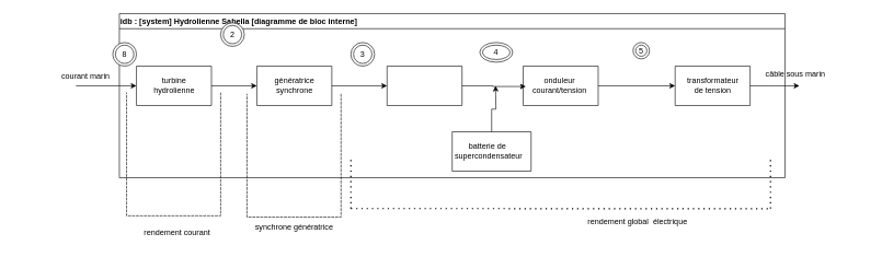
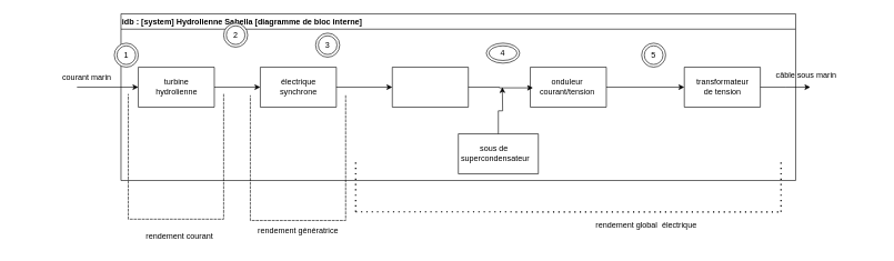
  <mxCell id="0" />
  <mxCell id="1" parent="0" />
  <mxCell id="2" value="idb : [system] Hydrolienne Sabella [diagramme de bloc interne]" style="swimlane;whiteSpace=wrap;html=1;align=left;" vertex="1" parent="1"><mxGeometry x="181" y="20" width="1012" height="250" as="geometry"><mxRectangle x="310" y="180" width="140" height="30" as="alternateBounds" /></mxGeometry></mxCell>
  <mxCell id="3" style="edgeStyle=orthogonalEdgeStyle;rounded=0;orthogonalLoop=1;jettySize=auto;html=1;exitX=1;exitY=0.5;exitDx=0;exitDy=0;entryX=0;entryY=0.5;entryDx=0;entryDy=0;" edge="1" parent="2" source="4" target="7"><mxGeometry relative="1" as="geometry" /></mxCell>
  <mxCell id="4" value="" style="swimlane;startSize=0;" vertex="1" parent="2"><mxGeometry x="26" y="80" width="114" height="60" as="geometry" /></mxCell>
  <mxCell id="5" value="turbine&lt;br&gt;hydrolienne" style="text;html=1;align=center;verticalAlign=middle;resizable=0;points=[];autosize=1;strokeColor=none;fillColor=none;" vertex="1" parent="4"><mxGeometry x="12" y="10" width="90" height="40" as="geometry" /></mxCell>
  <mxCell id="6" style="edgeStyle=orthogonalEdgeStyle;rounded=0;orthogonalLoop=1;jettySize=auto;html=1;exitX=1;exitY=0.5;exitDx=0;exitDy=0;entryX=0;entryY=0.5;entryDx=0;entryDy=0;" edge="1" parent="2" source="7" target="19"><mxGeometry relative="1" as="geometry" /></mxCell>
  <mxCell id="7" value="" style="swimlane;startSize=0;" vertex="1" parent="2"><mxGeometry x="209" y="80" width="114" height="60" as="geometry" /></mxCell>
- <mxCell id="8" value="génératrice&lt;br&gt;synchrone" style="text;html=1;align=center;verticalAlign=middle;resizable=0;points=[];autosize=1;strokeColor=none;fillColor=none;" vertex="1" parent="7"><mxGeometry x="17" y="10" width="80" height="40" as="geometry" /></mxCell>
+ <mxCell id="8" value="électrique&lt;br&gt;synchrone" style="text;html=1;align=center;verticalAlign=middle;resizable=0;points=[];autosize=1;strokeColor=none;fillColor=none;" vertex="1" parent="7"><mxGeometry x="17" y="10" width="80" height="40" as="geometry" /></mxCell>
  <mxCell id="9" style="edgeStyle=orthogonalEdgeStyle;rounded=0;orthogonalLoop=1;jettySize=auto;html=1;exitX=0.5;exitY=0;exitDx=0;exitDy=0;strokeColor=default;" edge="1" parent="2" source="10"><mxGeometry relative="1" as="geometry"><mxPoint x="572" y="110" as="targetPoint" /></mxGeometry></mxCell>
  <mxCell id="10" value="" style="swimlane;startSize=0;" vertex="1" parent="2"><mxGeometry x="506" y="180" width="120" height="60" as="geometry" /></mxCell>
- <mxCell id="11" value="batterie de&amp;nbsp;&lt;br&gt;supercondensateur" style="text;html=1;align=center;verticalAlign=middle;resizable=0;points=[];autosize=1;strokeColor=none;fillColor=none;" vertex="1" parent="10"><mxGeometry x="-10" y="10" width="130" height="40" as="geometry" /></mxCell>
+ <mxCell id="11" value="sous de&amp;nbsp;&lt;br&gt;supercondensateur" style="text;html=1;align=center;verticalAlign=middle;resizable=0;points=[];autosize=1;strokeColor=none;fillColor=none;" vertex="1" parent="10"><mxGeometry x="-10" y="10" width="130" height="40" as="geometry" /></mxCell>
  <mxCell id="12" style="edgeStyle=orthogonalEdgeStyle;rounded=0;orthogonalLoop=1;jettySize=auto;html=1;exitX=1;exitY=0.5;exitDx=0;exitDy=0;" edge="1" parent="2" source="13"><mxGeometry relative="1" as="geometry"><mxPoint x="1034" y="110" as="targetPoint" /></mxGeometry></mxCell>
  <mxCell id="13" value="" style="swimlane;startSize=0;" vertex="1" parent="2"><mxGeometry x="845" y="80" width="114" height="60" as="geometry" /></mxCell>
  <mxCell id="14" value="transformateur&lt;br&gt;de tension" style="text;html=1;align=center;verticalAlign=middle;resizable=0;points=[];autosize=1;strokeColor=none;fillColor=none;" vertex="1" parent="13"><mxGeometry x="7" y="10" width="100" height="40" as="geometry" /></mxCell>
  <mxCell id="15" style="edgeStyle=orthogonalEdgeStyle;rounded=0;orthogonalLoop=1;jettySize=auto;html=1;exitX=1;exitY=0.5;exitDx=0;exitDy=0;entryX=0;entryY=0.5;entryDx=0;entryDy=0;" edge="1" parent="2" source="16" target="13"><mxGeometry relative="1" as="geometry"><mxPoint x="814" y="110.032" as="targetPoint" /></mxGeometry></mxCell>
  <mxCell id="16" value="" style="swimlane;startSize=0;" vertex="1" parent="2"><mxGeometry x="614" y="80" width="114" height="60" as="geometry" /></mxCell>
  <mxCell id="17" value="onduleur&lt;br&gt;courant/tension" style="text;html=1;align=center;verticalAlign=middle;resizable=0;points=[];autosize=1;strokeColor=none;fillColor=none;" vertex="1" parent="16"><mxGeometry y="10" width="110" height="40" as="geometry" /></mxCell>
  <mxCell id="18" style="edgeStyle=orthogonalEdgeStyle;rounded=0;orthogonalLoop=1;jettySize=auto;html=1;exitX=1;exitY=0.5;exitDx=0;exitDy=0;entryX=0.036;entryY=0.525;entryDx=0;entryDy=0;entryPerimeter=0;" edge="1" parent="2" source="19" target="17"><mxGeometry relative="1" as="geometry" /></mxCell>
  <mxCell id="19" value="" style="swimlane;startSize=0;" vertex="1" parent="2"><mxGeometry x="407" y="80" width="114" height="60" as="geometry" /></mxCell>
  <mxCell id="20" value="" style="endArrow=classic;html=1;rounded=0;" edge="1" parent="2"><mxGeometry width="50" height="50" relative="1" as="geometry"><mxPoint x="-66" y="110" as="sourcePoint" /><mxPoint x="26" y="110" as="targetPoint" /></mxGeometry></mxCell>
- <mxCell id="21" value="8" style="ellipse;shape=doubleEllipse;whiteSpace=wrap;html=1;aspect=fixed;" vertex="1" parent="2"><mxGeometry x="-10" y="44" width="36" height="36" as="geometry" /></mxCell>
+ <mxCell id="21" value="1" style="ellipse;shape=doubleEllipse;whiteSpace=wrap;html=1;aspect=fixed;" vertex="1" parent="2"><mxGeometry x="-10" y="44" width="36" height="36" as="geometry" /></mxCell>
  <mxCell id="22" value="2" style="ellipse;shape=doubleEllipse;whiteSpace=wrap;html=1;aspect=fixed;" vertex="1" parent="2"><mxGeometry x="154" y="14" width="36" height="36" as="geometry" /></mxCell>
- <mxCell id="23" value="3" style="ellipse;shape=doubleEllipse;whiteSpace=wrap;html=1;aspect=fixed;" vertex="1" parent="2"><mxGeometry x="352" y="44" width="36" height="36" as="geometry" /></mxCell>
+ <mxCell id="23" value="3" style="ellipse;shape=doubleEllipse;whiteSpace=wrap;html=1;aspect=fixed;" vertex="1" parent="2"><mxGeometry x="292" y="29" width="36" height="36" as="geometry" /></mxCell>
  <mxCell id="24" value="4" style="ellipse;shape=doubleEllipse;whiteSpace=wrap;html=1;aspect=fixed;" vertex="1" parent="2"><mxGeometry x="548" y="44" width="50" height="30" as="geometry" /></mxCell>
- <mxCell id="25" value="5" style="ellipse;shape=doubleEllipse;whiteSpace=wrap;html=1;aspect=fixed;" vertex="1" parent="2"><mxGeometry x="781" y="44" width="25" height="25" as="geometry" /></mxCell>
+ <mxCell id="25" value="5" style="ellipse;shape=doubleEllipse;whiteSpace=wrap;html=1;aspect=fixed;" vertex="1" parent="2"><mxGeometry x="781" y="44" width="36" height="36" as="geometry" /></mxCell>
  <mxCell id="26" value="" style="endArrow=none;dashed=1;html=1;dashPattern=1 3;strokeWidth=2;rounded=0;" edge="1" parent="1"><mxGeometry width="50" height="50" relative="1" as="geometry"><mxPoint x="533" y="317" as="sourcePoint" /><mxPoint x="1171" y="317.17" as="targetPoint" /></mxGeometry></mxCell>
  <mxCell id="27" value="" style="endArrow=none;dashed=1;html=1;dashPattern=1 3;strokeWidth=2;rounded=0;" edge="1" parent="1"><mxGeometry width="50" height="50" relative="1" as="geometry"><mxPoint x="1171" y="317" as="sourcePoint" /><mxPoint x="1171" y="240" as="targetPoint" /></mxGeometry></mxCell>
  <mxCell id="28" value="" style="endArrow=none;dashed=1;html=1;dashPattern=1 3;strokeWidth=2;rounded=0;" edge="1" parent="1"><mxGeometry width="50" height="50" relative="1" as="geometry"><mxPoint x="533" y="317" as="sourcePoint" /><mxPoint x="533" y="240" as="targetPoint" /></mxGeometry></mxCell>
  <mxCell id="29" value="rendement global&amp;nbsp; électrique" style="text;html=1;strokeColor=none;fillColor=none;align=center;verticalAlign=middle;whiteSpace=wrap;rounded=0;" vertex="1" parent="1"><mxGeometry x="859" y="323" width="220" height="30" as="geometry" /></mxCell>
  <mxCell id="30" value="" style="shape=partialRectangle;whiteSpace=wrap;html=1;bottom=1;right=1;left=1;top=0;fillColor=none;routingCenterX=-0.5;dashed=1;" vertex="1" parent="1"><mxGeometry x="192" y="141" width="143" height="187" as="geometry" /></mxCell>
  <mxCell id="31" value="courant marin" style="text;html=1;strokeColor=none;fillColor=none;align=center;verticalAlign=middle;whiteSpace=wrap;rounded=0;" vertex="1" parent="1"><mxGeometry x="20" y="101" width="220" height="30" as="geometry" /></mxCell>
  <mxCell id="32" value="" style="shape=partialRectangle;whiteSpace=wrap;html=1;bottom=1;right=1;left=1;top=0;fillColor=none;routingCenterX=-0.5;dashed=1;" vertex="1" parent="1"><mxGeometry x="375" y="143" width="143" height="187" as="geometry" /></mxCell>
- <mxCell id="33" value="synchrone génératrice" style="text;html=1;strokeColor=none;fillColor=none;align=center;verticalAlign=middle;whiteSpace=wrap;rounded=0;" vertex="1" parent="1"><mxGeometry x="336.5" y="330" width="220" height="30" as="geometry" /></mxCell>
+ <mxCell id="33" value="rendement génératrice" style="text;html=1;strokeColor=none;fillColor=none;align=center;verticalAlign=middle;whiteSpace=wrap;rounded=0;" vertex="1" parent="1"><mxGeometry x="336.5" y="330" width="220" height="30" as="geometry" /></mxCell>
  <mxCell id="34" value="rendement courant" style="text;html=1;strokeColor=none;fillColor=none;align=center;verticalAlign=middle;whiteSpace=wrap;rounded=0;" vertex="1" parent="1"><mxGeometry x="159" y="339" width="220" height="30" as="geometry" /></mxCell>
  <mxCell id="35" value="câble sous marin" style="text;html=1;strokeColor=none;fillColor=none;align=center;verticalAlign=middle;whiteSpace=wrap;rounded=0;" vertex="1" parent="1"><mxGeometry x="1099" y="97" width="220" height="30" as="geometry" /></mxCell>
